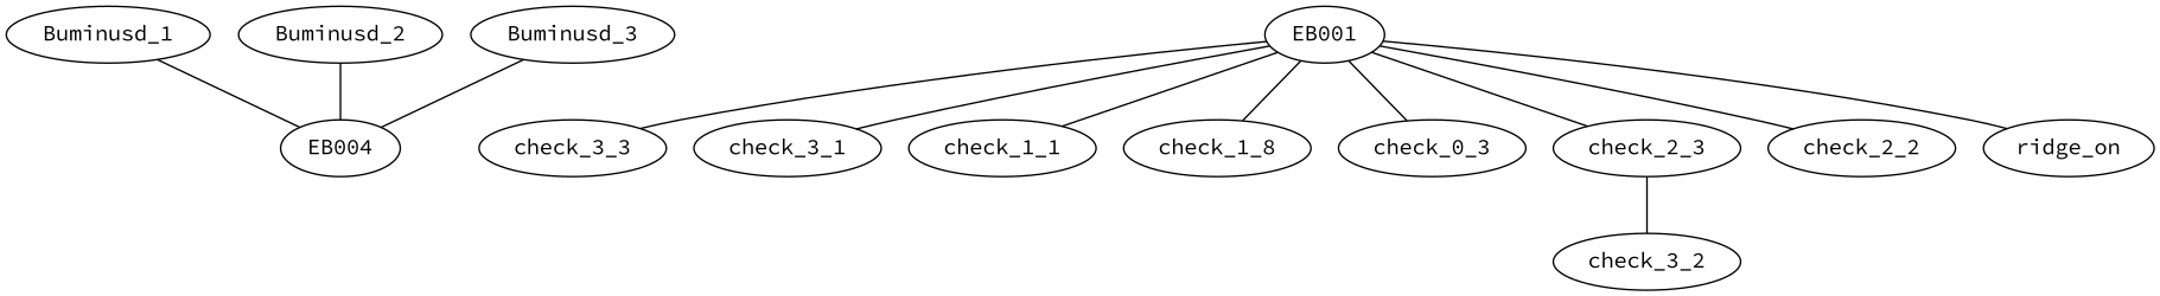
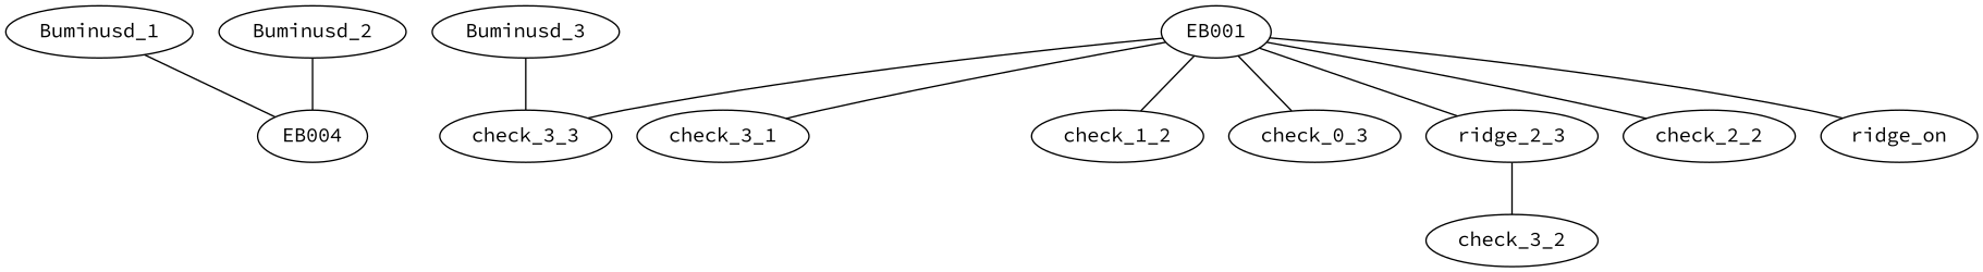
  strict graph {
    fontname="Source Code Pro"
    node [fontname="Source Code Pro"]
    edge [fontname="Source Code Pro"]
    Buminusd_1
    EB004
    Buminusd_2
    Buminusd_3
    EB001
    check_3_3
    check_3_1
-   check_1_1
-   check_1_2 [label=check_1_8]
+   check_1_2
    n10 [label=check_0_3]
-   check_2_3
+   check_2_3 [label=ridge_2_3]
    check_2_2
    ridge_on
    check_3_2
    Buminusd_1 -- EB004
    Buminusd_2 -- EB004
-   Buminusd_3 -- EB004
+   Buminusd_3 -- check_3_3
    EB001 -- check_3_3
    EB001 -- check_3_1
-   EB001 -- check_1_1
    EB001 -- check_1_2
    EB001 -- n10
    EB001 -- check_2_3
    EB001 -- check_2_2
    EB001 -- ridge_on
    check_2_3 -- check_3_2
  }
